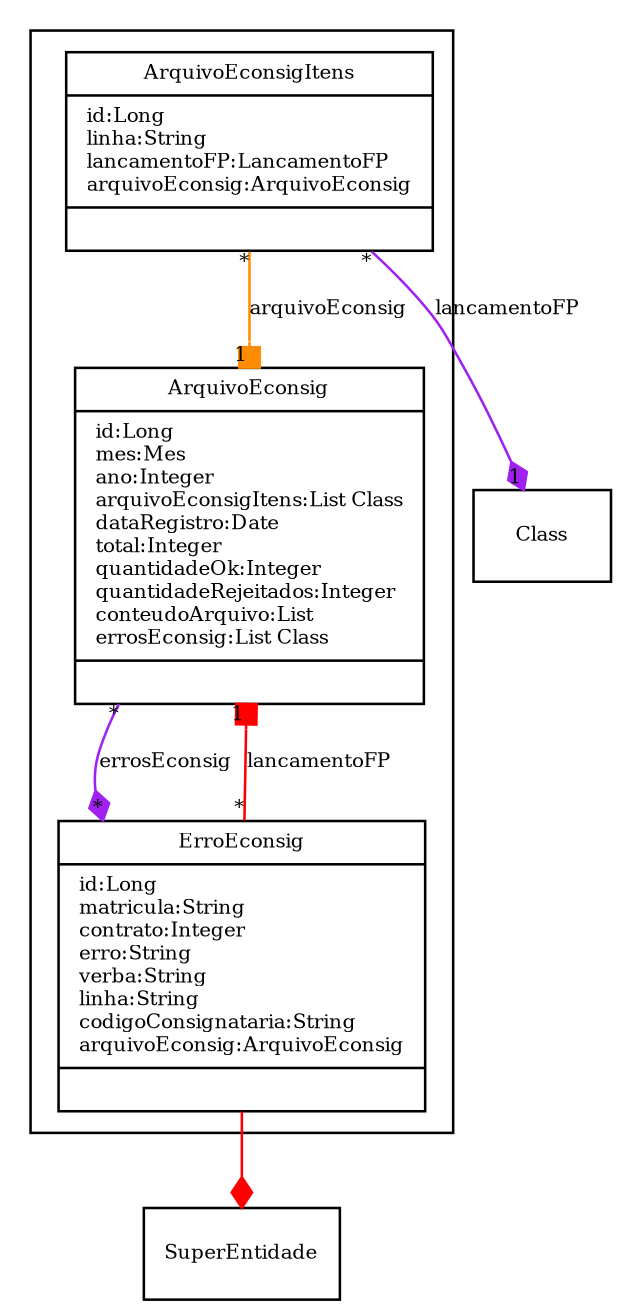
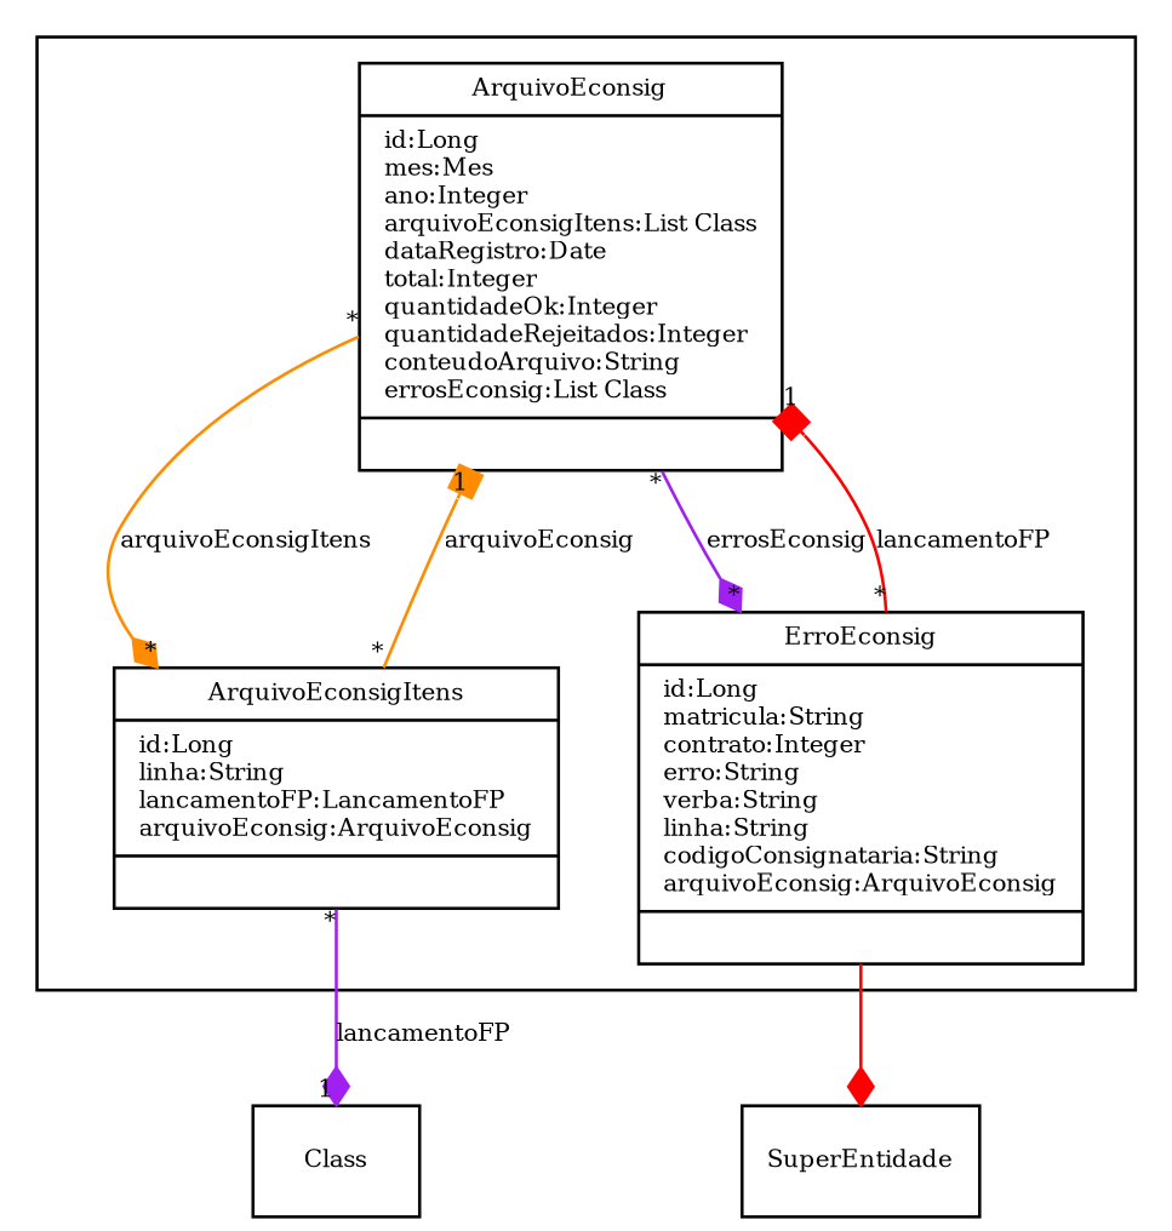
  digraph {
    fontname="Times-Roman"
    fontsize=8
    node [fontname="Times-Roman" fontsize=8 shape=record]
    edge [arrowhead=diamond color=darkorange fontname="Times-Roman" fontsize=8 headlabel=1 taillabel="*"]
-   n1 [label="{ArquivoEconsig|id:Long\lmes:Mes\lano:Integer\larquivoEconsigItens:List Class\ldataRegistro:Date\ltotal:Integer\lquantidadeOk:Integer\lquantidadeRejeitados:Integer\lconteudoArquivo:List\lerrosEconsig:List Class\l|\l}"]
+   n1 [label="{ArquivoEconsig|id:Long\lmes:Mes\lano:Integer\larquivoEconsigItens:List Class\ldataRegistro:Date\ltotal:Integer\lquantidadeOk:Integer\lquantidadeRejeitados:Integer\lconteudoArquivo:String\lerrosEconsig:List Class\l|\l}"]
    n2 [label="{ArquivoEconsigItens|id:Long\llinha:String\llancamentoFP:LancamentoFP\larquivoEconsig:ArquivoEconsig\l|\l}"]
    n3 [label="{ErroEconsig|id:Long\lmatricula:String\lcontrato:Integer\lerro:String\lverba:String\llinha:String\lcodigoConsignataria:String\larquivoEconsig:ArquivoEconsig\l|\l}"]
    n4 [label=Class]
    SuperEntidade
    subgraph cluster_1 {
      n1
      n2
      n3
    }
+   n1 -> n2 [headlabel="*" label=arquivoEconsigItens]
    n1 -> n3 [color=purple headlabel="*" label=errosEconsig]
    n2 -> n1 [arrowhead=box label=arquivoEconsig]
    n2 -> n4 [color=purple label=lancamentoFP]
    n3 -> n1 [arrowhead=box color=red label=lancamentoFP]
    n3 -> SuperEntidade [color=red headlabel="" taillabel=""]
  }
